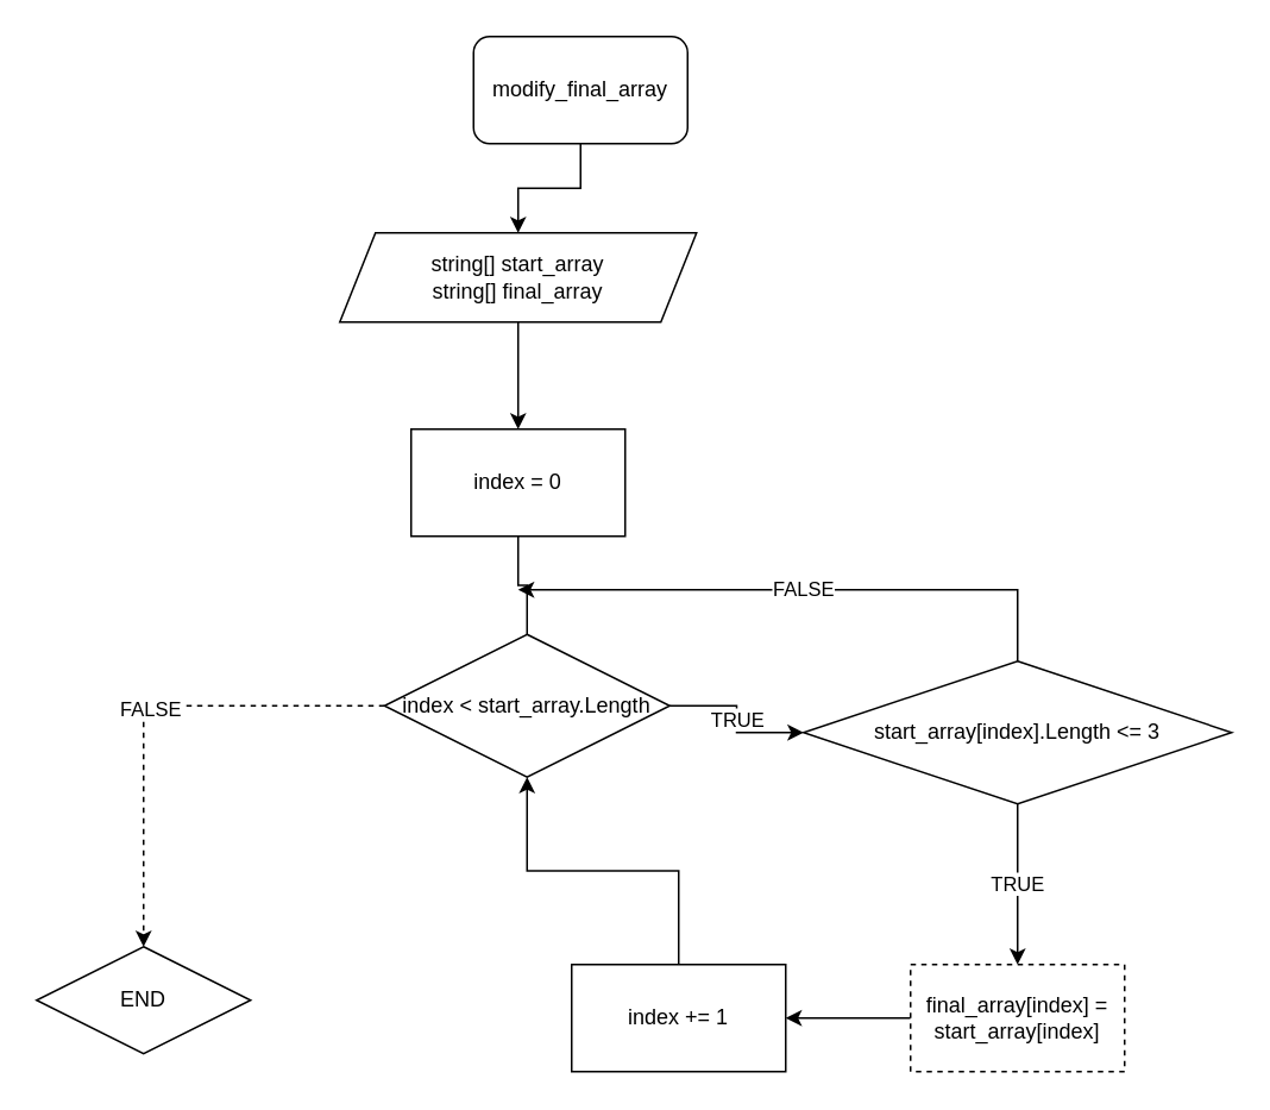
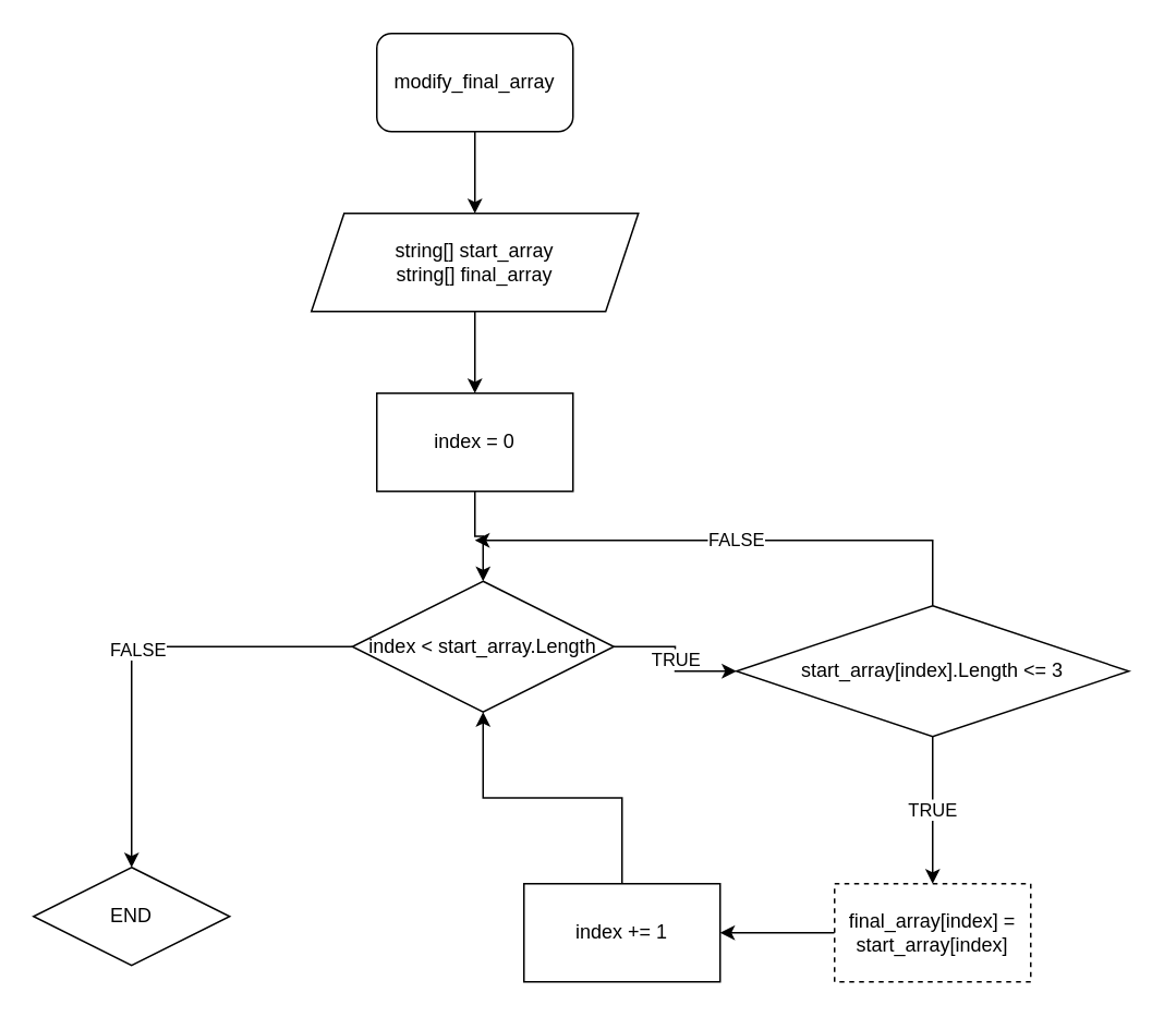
  <mxCell id="0" />
  <mxCell id="1" parent="0" />
  <mxCell id="2" value="" style="edgeStyle=orthogonalEdgeStyle;rounded=0;orthogonalLoop=1;jettySize=auto;html=1;" edge="1" parent="1" source="3" target="6"><mxGeometry relative="1" as="geometry" /></mxCell>
- <mxCell id="3" value="modify_final_array" style="rounded=1;whiteSpace=wrap;html=1;" vertex="1" parent="1"><mxGeometry x="265" y="20" width="120" height="60" as="geometry" /></mxCell>
+ <mxCell id="3" value="modify_final_array" style="rounded=1;whiteSpace=wrap;html=1;" vertex="1" parent="1"><mxGeometry x="230" y="20" width="120" height="60" as="geometry" /></mxCell>
  <mxCell id="4" value="END" style="rhombus;whiteSpace=wrap;html=1;" vertex="1" parent="1"><mxGeometry x="20" y="530" width="120" height="60" as="geometry" /></mxCell>
  <mxCell id="5" value="" style="edgeStyle=orthogonalEdgeStyle;rounded=0;orthogonalLoop=1;jettySize=auto;html=1;" edge="1" parent="1" source="6"><mxGeometry relative="1" as="geometry"><mxPoint x="290" y="240" as="targetPoint" /></mxGeometry></mxCell>
- <mxCell id="6" value="string[] start_array&lt;br&gt;string[] final_array" style="shape=parallelogram;perimeter=parallelogramPerimeter;whiteSpace=wrap;html=1;fixedSize=1;" vertex="1" parent="1"><mxGeometry x="190" y="130" width="200" height="50" as="geometry" /></mxCell>
- <mxCell id="7" value="" style="edgeStyle=orthogonalEdgeStyle;rounded=0;orthogonalLoop=1;jettySize=auto;html=1;endArrow=none;" edge="1" parent="1" source="8" target="12"><mxGeometry relative="1" as="geometry" /></mxCell>
+ <mxCell id="6" value="string[] start_array&lt;br&gt;string[] final_array" style="shape=parallelogram;perimeter=parallelogramPerimeter;whiteSpace=wrap;html=1;fixedSize=1;" vertex="1" parent="1"><mxGeometry x="190" y="130" width="200" height="60" as="geometry" /></mxCell>
+ <mxCell id="7" value="" style="edgeStyle=orthogonalEdgeStyle;rounded=0;orthogonalLoop=1;jettySize=auto;html=1;" edge="1" parent="1" source="8" target="12"><mxGeometry relative="1" as="geometry" /></mxCell>
  <mxCell id="8" value="index = 0" style="rounded=0;whiteSpace=wrap;html=1;" vertex="1" parent="1"><mxGeometry x="230" y="240" width="120" height="60" as="geometry" /></mxCell>
  <mxCell id="9" value="TRUE" style="edgeStyle=orthogonalEdgeStyle;rounded=0;orthogonalLoop=1;jettySize=auto;html=1;" edge="1" parent="1" source="12" target="15"><mxGeometry relative="1" as="geometry" /></mxCell>
- <mxCell id="10" style="edgeStyle=orthogonalEdgeStyle;rounded=0;orthogonalLoop=1;jettySize=auto;html=1;dashed=1;" edge="1" parent="1" source="12" target="4"><mxGeometry relative="1" as="geometry" /></mxCell>
+ <mxCell id="10" style="edgeStyle=orthogonalEdgeStyle;rounded=0;orthogonalLoop=1;jettySize=auto;html=1;" edge="1" parent="1" source="12" target="4"><mxGeometry relative="1" as="geometry" /></mxCell>
  <mxCell id="11" value="FALSE" style="edgeLabel;html=1;align=center;verticalAlign=middle;resizable=0;points=[];" vertex="1" connectable="0" parent="10"><mxGeometry x="-0.024" y="1" relative="1" as="geometry"><mxPoint as="offset" /></mxGeometry></mxCell>
  <mxCell id="12" value="index &amp;lt; start_array.Length" style="rhombus;whiteSpace=wrap;html=1;rounded=0;" vertex="1" parent="1"><mxGeometry x="215" y="355" width="160" height="80" as="geometry" /></mxCell>
  <mxCell id="13" value="TRUE" style="edgeStyle=orthogonalEdgeStyle;rounded=0;orthogonalLoop=1;jettySize=auto;html=1;" edge="1" parent="1" source="15" target="17"><mxGeometry relative="1" as="geometry" /></mxCell>
  <mxCell id="14" value="FALSE" style="edgeStyle=orthogonalEdgeStyle;rounded=0;orthogonalLoop=1;jettySize=auto;html=1;" edge="1" parent="1" source="15"><mxGeometry relative="1" as="geometry"><mxPoint x="290" y="330" as="targetPoint" /><Array as="points"><mxPoint x="570" y="330" /></Array></mxGeometry></mxCell>
  <mxCell id="15" value="start_array[index].Length &amp;lt;= 3" style="rhombus;whiteSpace=wrap;html=1;rounded=0;" vertex="1" parent="1"><mxGeometry x="450" y="370" width="240" height="80" as="geometry" /></mxCell>
  <mxCell id="16" value="" style="edgeStyle=orthogonalEdgeStyle;rounded=0;orthogonalLoop=1;jettySize=auto;html=1;" edge="1" parent="1" source="17" target="19"><mxGeometry relative="1" as="geometry" /></mxCell>
  <mxCell id="17" value="final_array[index] = start_array[index]" style="whiteSpace=wrap;html=1;rounded=0;dashed=1;" vertex="1" parent="1"><mxGeometry x="510" y="540" width="120" height="60" as="geometry" /></mxCell>
  <mxCell id="18" style="edgeStyle=orthogonalEdgeStyle;rounded=0;orthogonalLoop=1;jettySize=auto;html=1;entryX=0.5;entryY=1;entryDx=0;entryDy=0;" edge="1" parent="1" source="19" target="12"><mxGeometry relative="1" as="geometry" /></mxCell>
  <mxCell id="19" value="index += 1" style="whiteSpace=wrap;html=1;rounded=0;" vertex="1" parent="1"><mxGeometry x="320" y="540" width="120" height="60" as="geometry" /></mxCell>
